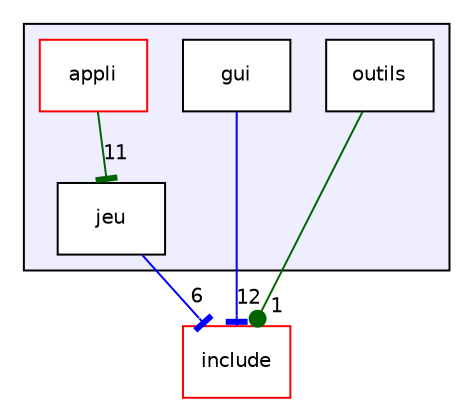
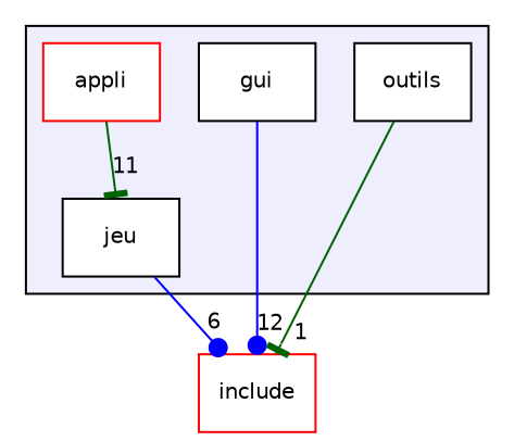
  digraph {
    compound=true
    node [color=black fillcolor=white fontname=Helvetica fontsize=10 shape=box style=filled]
    edge [arrowhead=tee color=darkgreen labeldistance=1.5 labelfontname=Helvetica labelfontsize=10]
    n1 [color=red label=appli]
    n2 [label=gui]
    n3 [label=jeu]
    n4 [label=outils]
    n5 [color=red label=include]
    subgraph cluster_1 {
      bgcolor="#eeeeff"
      pencolor=black
      n1
      n2
      n3
      n4
    }
    n1 -> n3 [headlabel=11]
-   n2 -> n5 [color=blue headlabel=12]
-   n3 -> n5 [color=blue headlabel=6]
-   n4 -> n5 [arrowhead=dot headlabel=1]
+   n2 -> n5 [arrowhead=dot color=blue headlabel=12]
+   n3 -> n5 [arrowhead=dot color=blue headlabel=6]
+   n4 -> n5 [headlabel=1]
  }
